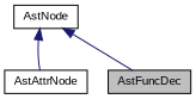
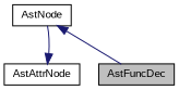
  digraph {
    fontname="Liberation Sans"
    node [color=black fillcolor=white fontname="Liberation Sans" fontsize=10 shape=record style=filled]
    edge [color=midnightblue dir=back fontname="Liberation Sans" fontsize=10 labelfontname=Helvetica labelfontsize=10 style=solid]
    n1 [fillcolor=grey75 fontcolor=black height=0.2 label=AstFuncDec width=0.4]
    n2 [height=0.2 label=AstAttrNode width=0.4]
    n3 [height=0.2 label=AstNode width=0.4]
    n3 -> n1
-   n3 -> n2
+   n2 -> n3
  }
